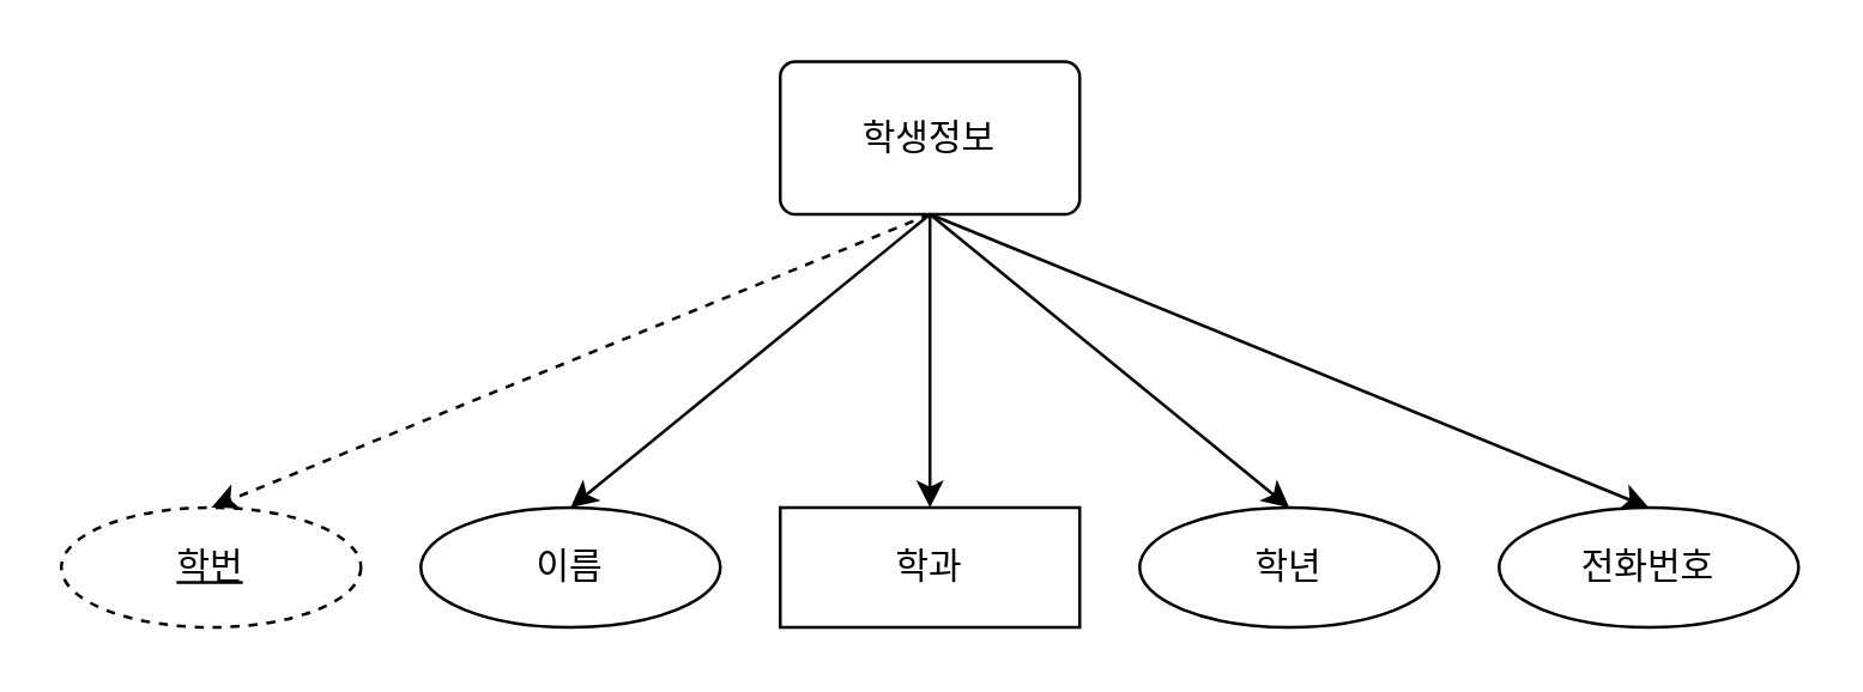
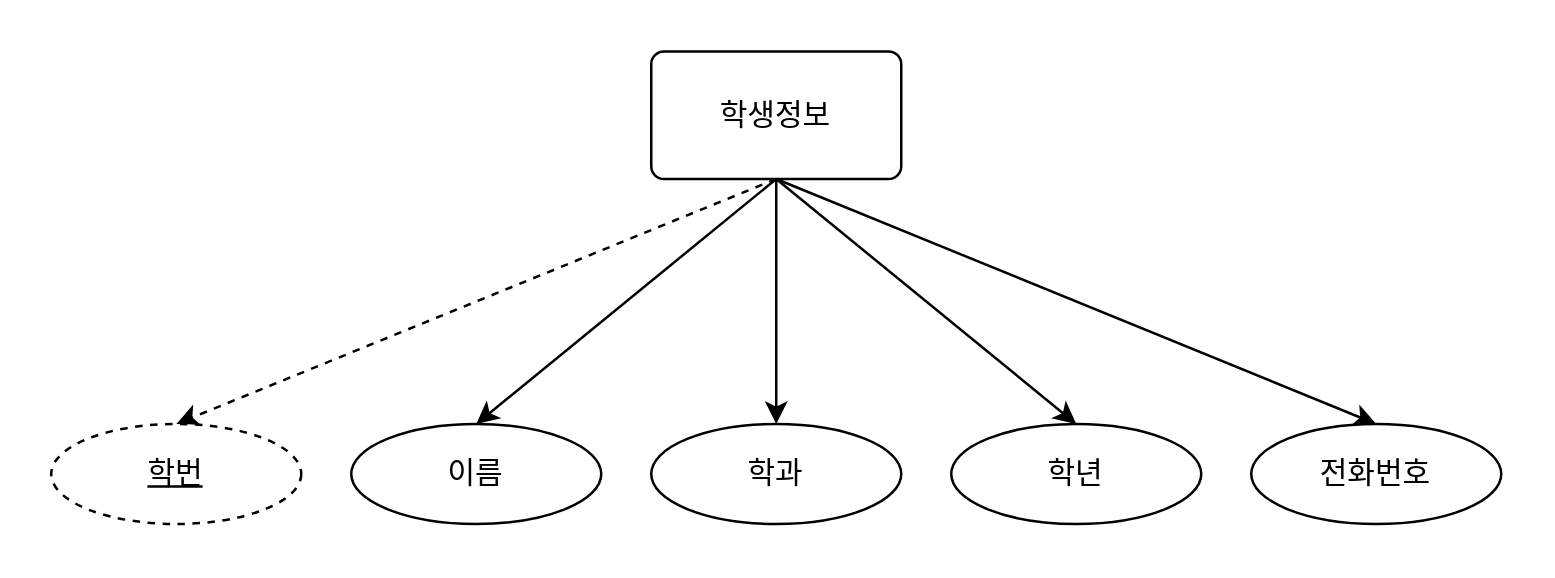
  <mxCell id="0" />
  <mxCell id="1" parent="0" />
  <mxCell id="2" style="rounded=0;orthogonalLoop=1;jettySize=auto;html=1;entryX=0.5;entryY=0;entryDx=0;entryDy=0;exitX=0.5;exitY=1;exitDx=0;exitDy=0;dashed=1;" edge="1" parent="1" source="7" target="8"><mxGeometry relative="1" as="geometry" /></mxCell>
  <mxCell id="3" style="edgeStyle=none;shape=connector;rounded=0;orthogonalLoop=1;jettySize=auto;html=1;entryX=0.5;entryY=0;entryDx=0;entryDy=0;labelBackgroundColor=default;strokeColor=default;fontFamily=Helvetica;fontSize=11;fontColor=default;endArrow=classic;" edge="1" parent="1" source="7" target="10"><mxGeometry relative="1" as="geometry" /></mxCell>
  <mxCell id="4" style="edgeStyle=none;shape=connector;rounded=0;orthogonalLoop=1;jettySize=auto;html=1;entryX=0.5;entryY=0;entryDx=0;entryDy=0;labelBackgroundColor=default;strokeColor=default;fontFamily=Helvetica;fontSize=11;fontColor=default;endArrow=classic;exitX=0.5;exitY=1;exitDx=0;exitDy=0;" edge="1" parent="1" source="7" target="11"><mxGeometry relative="1" as="geometry" /></mxCell>
  <mxCell id="5" style="edgeStyle=none;shape=connector;rounded=0;orthogonalLoop=1;jettySize=auto;html=1;entryX=0.5;entryY=0;entryDx=0;entryDy=0;labelBackgroundColor=default;strokeColor=default;fontFamily=Helvetica;fontSize=11;fontColor=default;endArrow=classic;exitX=0.5;exitY=1;exitDx=0;exitDy=0;" edge="1" parent="1" source="7" target="9"><mxGeometry relative="1" as="geometry" /></mxCell>
  <mxCell id="6" style="edgeStyle=none;shape=connector;rounded=0;orthogonalLoop=1;jettySize=auto;html=1;entryX=0.5;entryY=0;entryDx=0;entryDy=0;labelBackgroundColor=default;strokeColor=default;fontFamily=Helvetica;fontSize=11;fontColor=default;endArrow=classic;exitX=0.5;exitY=1;exitDx=0;exitDy=0;" edge="1" parent="1" source="7" target="12"><mxGeometry relative="1" as="geometry" /></mxCell>
  <mxCell id="7" value="학생정보" style="rounded=1;arcSize=10;whiteSpace=wrap;html=1;align=center;" vertex="1" parent="1"><mxGeometry x="260" y="20" width="100" height="51" as="geometry" /></mxCell>
  <mxCell id="8" value="학번" style="ellipse;whiteSpace=wrap;html=1;align=center;fontStyle=4;dashed=1;" vertex="1" parent="1"><mxGeometry x="20" y="169" width="100" height="40" as="geometry" /></mxCell>
  <mxCell id="9" value="이름" style="ellipse;whiteSpace=wrap;html=1;align=center;" vertex="1" parent="1"><mxGeometry x="140" y="169" width="100" height="40" as="geometry" /></mxCell>
- <mxCell id="10" value="학과" style="whiteSpace=wrap;html=1;align=center;rounded=0;" vertex="1" parent="1"><mxGeometry x="260" y="169" width="100" height="40" as="geometry" /></mxCell>
+ <mxCell id="10" value="학과" style="ellipse;whiteSpace=wrap;html=1;align=center;" vertex="1" parent="1"><mxGeometry x="260" y="169" width="100" height="40" as="geometry" /></mxCell>
  <mxCell id="11" value="학년" style="ellipse;whiteSpace=wrap;html=1;align=center;" vertex="1" parent="1"><mxGeometry x="380" y="169" width="100" height="40" as="geometry" /></mxCell>
  <mxCell id="12" value="전화번호" style="ellipse;whiteSpace=wrap;html=1;align=center;" vertex="1" parent="1"><mxGeometry x="500" y="169" width="100" height="40" as="geometry" /></mxCell>
